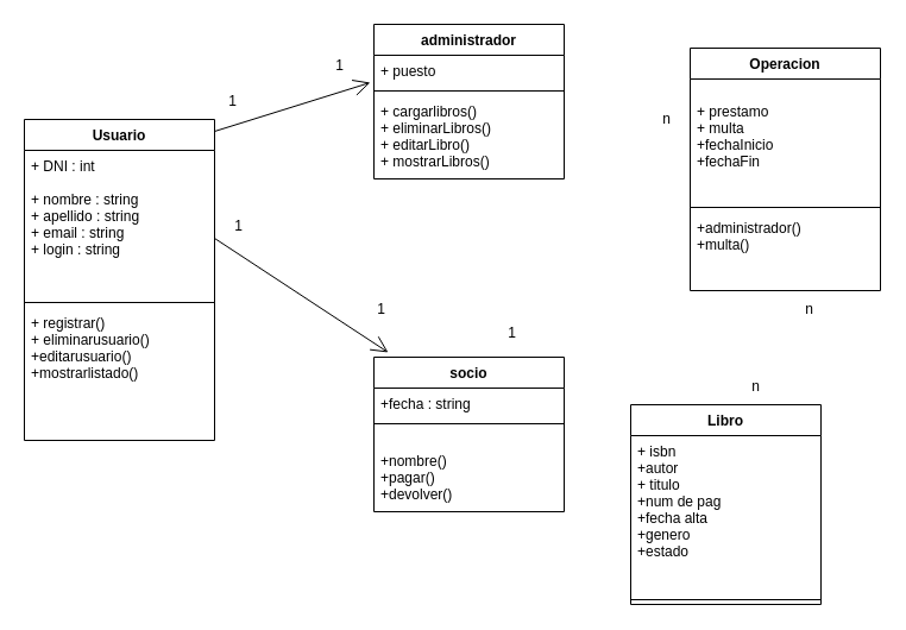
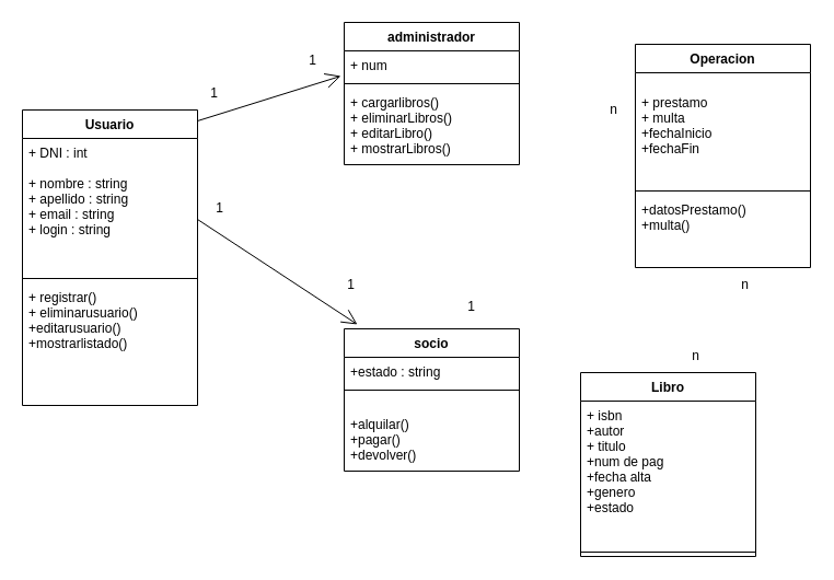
  <mxCell id="0" />
  <mxCell id="1" parent="0" />
  <mxCell id="2" value="Libro" style="swimlane;fontStyle=1;align=center;verticalAlign=top;childLayout=stackLayout;horizontal=1;startSize=26;horizontalStack=0;resizeParent=1;resizeParentMax=0;resizeLast=0;collapsible=1;marginBottom=0;" vertex="1" parent="1"><mxGeometry x="530" y="340" width="160" height="168" as="geometry" /></mxCell>
  <mxCell id="3" value="+ isbn&#10;+autor&#10;+ titulo&#10;+num de pag&#10;+fecha alta&#10;+genero&#10;+estado&#10;&#10;&#10;" style="text;strokeColor=none;fillColor=none;align=left;verticalAlign=top;spacingLeft=4;spacingRight=4;overflow=hidden;rotatable=0;points=[[0,0.5],[1,0.5]];portConstraint=eastwest;" vertex="1" parent="2"><mxGeometry y="26" width="160" height="134" as="geometry" /></mxCell>
  <mxCell id="4" value="" style="line;strokeWidth=1;fillColor=none;align=left;verticalAlign=middle;spacingTop=-1;spacingLeft=3;spacingRight=3;rotatable=0;labelPosition=right;points=[];portConstraint=eastwest;strokeColor=inherit;" vertex="1" parent="2"><mxGeometry y="160" width="160" height="8" as="geometry" /></mxCell>
  <mxCell id="5" value="Operacion" style="swimlane;fontStyle=1;align=center;verticalAlign=top;childLayout=stackLayout;horizontal=1;startSize=26;horizontalStack=0;resizeParent=1;resizeParentMax=0;resizeLast=0;collapsible=1;marginBottom=0;" vertex="1" parent="1"><mxGeometry x="580" y="40" width="160" height="204" as="geometry" /></mxCell>
  <mxCell id="6" value="&#10;+ prestamo&#10;+ multa&#10;+fechaInicio&#10;+fechaFin&#10;&#10;&#10;&#10;&#10;&#10;&#10;" style="text;strokeColor=none;fillColor=none;align=left;verticalAlign=top;spacingLeft=4;spacingRight=4;overflow=hidden;rotatable=0;points=[[0,0.5],[1,0.5]];portConstraint=eastwest;" vertex="1" parent="5"><mxGeometry y="26" width="160" height="104" as="geometry" /></mxCell>
  <mxCell id="7" value="" style="line;strokeWidth=1;fillColor=none;align=left;verticalAlign=middle;spacingTop=-1;spacingLeft=3;spacingRight=3;rotatable=0;labelPosition=right;points=[];portConstraint=eastwest;strokeColor=inherit;" vertex="1" parent="5"><mxGeometry y="130" width="160" height="8" as="geometry" /></mxCell>
- <mxCell id="8" value="+administrador()&#10;+multa()&#10;" style="text;strokeColor=none;fillColor=none;align=left;verticalAlign=top;spacingLeft=4;spacingRight=4;overflow=hidden;rotatable=0;points=[[0,0.5],[1,0.5]];portConstraint=eastwest;" vertex="1" parent="5"><mxGeometry y="138" width="160" height="66" as="geometry" /></mxCell>
+ <mxCell id="8" value="+datosPrestamo()&#10;+multa()&#10;" style="text;strokeColor=none;fillColor=none;align=left;verticalAlign=top;spacingLeft=4;spacingRight=4;overflow=hidden;rotatable=0;points=[[0,0.5],[1,0.5]];portConstraint=eastwest;" vertex="1" parent="5"><mxGeometry y="138" width="160" height="66" as="geometry" /></mxCell>
  <mxCell id="9" value="Usuario" style="swimlane;fontStyle=1;align=center;verticalAlign=top;childLayout=stackLayout;horizontal=1;startSize=26;horizontalStack=0;resizeParent=1;resizeParentMax=0;resizeLast=0;collapsible=1;marginBottom=0;" vertex="1" parent="1"><mxGeometry x="20" y="100" width="160" height="270" as="geometry" /></mxCell>
  <mxCell id="10" value="+ DNI : int&#10;&#10;+ nombre : string&#10;+ apellido : string&#10;+ email : string&#10;+ login : string&#10;&#10;&#10;" style="text;strokeColor=none;fillColor=none;align=left;verticalAlign=top;spacingLeft=4;spacingRight=4;overflow=hidden;rotatable=0;points=[[0,0.5],[1,0.5]];portConstraint=eastwest;" vertex="1" parent="9"><mxGeometry y="26" width="160" height="124" as="geometry" /></mxCell>
  <mxCell id="11" value="" style="line;strokeWidth=1;fillColor=none;align=left;verticalAlign=middle;spacingTop=-1;spacingLeft=3;spacingRight=3;rotatable=0;labelPosition=right;points=[];portConstraint=eastwest;strokeColor=inherit;" vertex="1" parent="9"><mxGeometry y="150" width="160" height="8" as="geometry" /></mxCell>
  <mxCell id="12" value="+ registrar()&#10;+ eliminarusuario()&#10;+editarusuario()&#10;+mostrarlistado()&#10;" style="text;strokeColor=none;fillColor=none;align=left;verticalAlign=top;spacingLeft=4;spacingRight=4;overflow=hidden;rotatable=0;points=[[0,0.5],[1,0.5]];portConstraint=eastwest;" vertex="1" parent="9"><mxGeometry y="158" width="160" height="112" as="geometry" /></mxCell>
  <mxCell id="13" value="socio" style="swimlane;fontStyle=1;align=center;verticalAlign=top;childLayout=stackLayout;horizontal=1;startSize=26;horizontalStack=0;resizeParent=1;resizeParentMax=0;resizeLast=0;collapsible=1;marginBottom=0;" vertex="1" parent="1"><mxGeometry x="314" y="300" width="160" height="130" as="geometry" /></mxCell>
- <mxCell id="14" value="+fecha : string" style="text;strokeColor=none;fillColor=none;align=left;verticalAlign=top;spacingLeft=4;spacingRight=4;overflow=hidden;rotatable=0;points=[[0,0.5],[1,0.5]];portConstraint=eastwest;" vertex="1" parent="13"><mxGeometry y="26" width="160" height="26" as="geometry" /></mxCell>
+ <mxCell id="14" value="+estado : string" style="text;strokeColor=none;fillColor=none;align=left;verticalAlign=top;spacingLeft=4;spacingRight=4;overflow=hidden;rotatable=0;points=[[0,0.5],[1,0.5]];portConstraint=eastwest;" vertex="1" parent="13"><mxGeometry y="26" width="160" height="26" as="geometry" /></mxCell>
  <mxCell id="15" value="" style="line;strokeWidth=1;fillColor=none;align=left;verticalAlign=middle;spacingTop=-1;spacingLeft=3;spacingRight=3;rotatable=0;labelPosition=right;points=[];portConstraint=eastwest;strokeColor=inherit;" vertex="1" parent="13"><mxGeometry y="52" width="160" height="8" as="geometry" /></mxCell>
- <mxCell id="16" value="&#10;+nombre()&#10;+pagar()&#10;+devolver()&#10;&#10;&#10;" style="text;strokeColor=none;fillColor=none;align=left;verticalAlign=top;spacingLeft=4;spacingRight=4;overflow=hidden;rotatable=0;points=[[0,0.5],[1,0.5]];portConstraint=eastwest;" vertex="1" parent="13"><mxGeometry y="60" width="160" height="70" as="geometry" /></mxCell>
+ <mxCell id="16" value="&#10;+alquilar()&#10;+pagar()&#10;+devolver()&#10;&#10;&#10;" style="text;strokeColor=none;fillColor=none;align=left;verticalAlign=top;spacingLeft=4;spacingRight=4;overflow=hidden;rotatable=0;points=[[0,0.5],[1,0.5]];portConstraint=eastwest;" vertex="1" parent="13"><mxGeometry y="60" width="160" height="70" as="geometry" /></mxCell>
  <mxCell id="17" value="administrador" style="swimlane;fontStyle=1;align=center;verticalAlign=top;childLayout=stackLayout;horizontal=1;startSize=26;horizontalStack=0;resizeParent=1;resizeParentMax=0;resizeLast=0;collapsible=1;marginBottom=0;" vertex="1" parent="1"><mxGeometry x="314" y="20" width="160" height="130" as="geometry" /></mxCell>
- <mxCell id="18" value="+ puesto" style="text;strokeColor=none;fillColor=none;align=left;verticalAlign=top;spacingLeft=4;spacingRight=4;overflow=hidden;rotatable=0;points=[[0,0.5],[1,0.5]];portConstraint=eastwest;" vertex="1" parent="17"><mxGeometry y="26" width="160" height="26" as="geometry" /></mxCell>
+ <mxCell id="18" value="+ num" style="text;strokeColor=none;fillColor=none;align=left;verticalAlign=top;spacingLeft=4;spacingRight=4;overflow=hidden;rotatable=0;points=[[0,0.5],[1,0.5]];portConstraint=eastwest;" vertex="1" parent="17"><mxGeometry y="26" width="160" height="26" as="geometry" /></mxCell>
  <mxCell id="19" value="" style="line;strokeWidth=1;fillColor=none;align=left;verticalAlign=middle;spacingTop=-1;spacingLeft=3;spacingRight=3;rotatable=0;labelPosition=right;points=[];portConstraint=eastwest;strokeColor=inherit;" vertex="1" parent="17"><mxGeometry y="52" width="160" height="8" as="geometry" /></mxCell>
  <mxCell id="20" value="+ cargarlibros()&#10;+ eliminarLibros()&#10;+ editarLibro()&#10;+ mostrarLibros()&#10;&#10;" style="text;strokeColor=none;fillColor=none;align=left;verticalAlign=top;spacingLeft=4;spacingRight=4;overflow=hidden;rotatable=0;points=[[0,0.5],[1,0.5]];portConstraint=eastwest;" vertex="1" parent="17"><mxGeometry y="60" width="160" height="70" as="geometry" /></mxCell>
  <mxCell id="21" value="" style="endArrow=open;endFill=1;endSize=12;html=1;rounded=0;entryX=-0.019;entryY=0.885;entryDx=0;entryDy=0;entryPerimeter=0;" edge="1" parent="1" target="18"><mxGeometry width="160" relative="1" as="geometry"><mxPoint x="180" y="110" as="sourcePoint" /><mxPoint x="340" y="110" as="targetPoint" /></mxGeometry></mxCell>
  <mxCell id="22" value="" style="endArrow=open;endFill=1;endSize=12;html=1;rounded=0;entryX=0.075;entryY=-0.031;entryDx=0;entryDy=0;entryPerimeter=0;" edge="1" parent="1" target="13"><mxGeometry width="160" relative="1" as="geometry"><mxPoint x="180" y="200" as="sourcePoint" /><mxPoint x="340" y="200" as="targetPoint" /></mxGeometry></mxCell>
  <mxCell id="23" value="1" style="text;html=1;align=center;verticalAlign=middle;resizable=0;points=[];autosize=1;strokeColor=none;fillColor=none;" vertex="1" parent="1"><mxGeometry x="180" y="70" width="30" height="30" as="geometry" /></mxCell>
  <mxCell id="24" value="1" style="text;html=1;align=center;verticalAlign=middle;resizable=0;points=[];autosize=1;strokeColor=none;fillColor=none;" vertex="1" parent="1"><mxGeometry x="270" y="40" width="30" height="30" as="geometry" /></mxCell>
  <mxCell id="25" value="1" style="text;html=1;align=center;verticalAlign=middle;resizable=0;points=[];autosize=1;strokeColor=none;fillColor=none;" vertex="1" parent="1"><mxGeometry x="185" y="175" width="30" height="30" as="geometry" /></mxCell>
  <mxCell id="26" value="1" style="text;html=1;align=center;verticalAlign=middle;resizable=0;points=[];autosize=1;strokeColor=none;fillColor=none;" vertex="1" parent="1"><mxGeometry x="305" y="245" width="30" height="30" as="geometry" /></mxCell>
  <mxCell id="27" value="n" style="text;html=1;align=center;verticalAlign=middle;resizable=0;points=[];autosize=1;strokeColor=none;fillColor=none;" vertex="1" parent="1"><mxGeometry x="545" y="85" width="30" height="30" as="geometry" /></mxCell>
  <mxCell id="28" value="1" style="text;html=1;align=center;verticalAlign=middle;resizable=0;points=[];autosize=1;strokeColor=none;fillColor=none;" vertex="1" parent="1"><mxGeometry x="415" y="265" width="30" height="30" as="geometry" /></mxCell>
  <mxCell id="29" value="n" style="text;html=1;align=center;verticalAlign=middle;resizable=0;points=[];autosize=1;strokeColor=none;fillColor=none;" vertex="1" parent="1"><mxGeometry x="665" y="245" width="30" height="30" as="geometry" /></mxCell>
  <mxCell id="30" value="n" style="text;html=1;align=center;verticalAlign=middle;resizable=0;points=[];autosize=1;strokeColor=none;fillColor=none;" vertex="1" parent="1"><mxGeometry x="620" y="310" width="30" height="30" as="geometry" /></mxCell>
